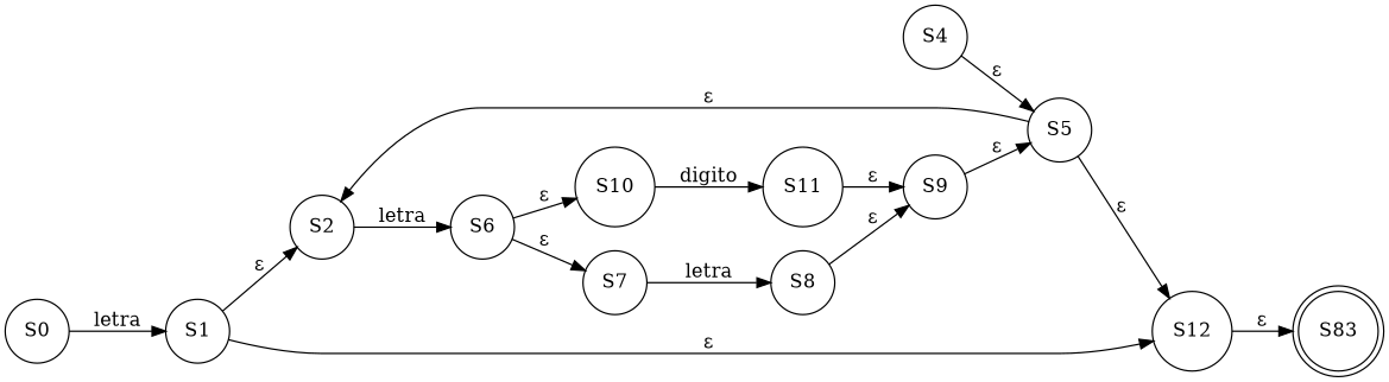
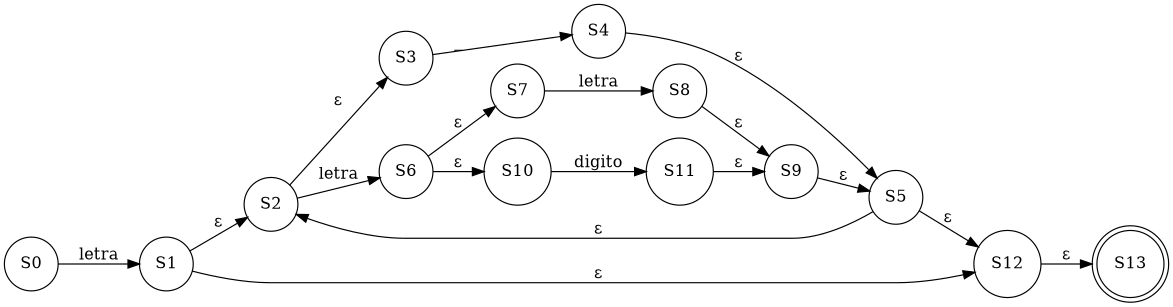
  digraph {
    forcelabels=true
    rankdir=LR
    node [shape=circle]
    S0
    S1
    S2
    S12
+   S3
    S6
-   S13 [shape=doublecircle label=S83]
+   S13 [shape=doublecircle]
    S4
    S7
    S10
    S5
    S8
    S11
    S9
    S0 -> S1 [label=letra]
    S1 -> S2 [label="ε"]
    S1 -> S12 [label="ε"]
+   S2 -> S3 [label="ε"]
    S2 -> S6 [label=letra]
    S12 -> S13 [label="ε"]
+   S3 -> S4 [label=_]
    S6 -> S7 [label="ε"]
    S6 -> S10 [label="ε"]
    S4 -> S5 [label="ε"]
    S7 -> S8 [label=letra]
    S10 -> S11 [label=digito]
    S5 -> S2 [label="ε"]
    S5 -> S12 [label="ε"]
    S8 -> S9 [label="ε"]
    S11 -> S9 [label="ε"]
    S9 -> S5 [label="ε"]
  }
